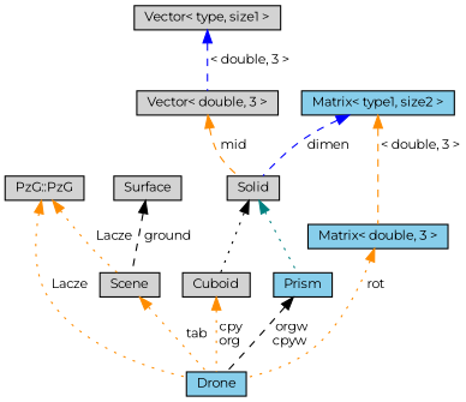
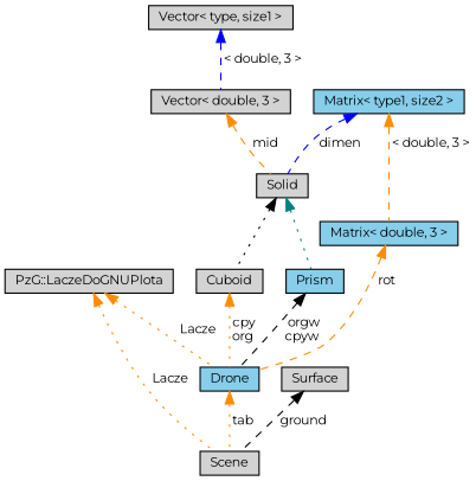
  digraph {
    fontname=Montserrat
    node [color=black fillcolor=lightgrey fontname=Montserrat fontsize=10 shape=record style=filled]
    edge [color=darkorange dir=back fontname=Montserrat fontsize=10 labelfontname=Helvetica labelfontsize=10 style=dotted]
    n1 [fontcolor=black height=0.2 label=Scene width=0.4]
-   n2 [height=0.2 label="PzG::PzG" width=0.4]
+   n2 [height=0.2 label="PzG::LaczeDoGNUPlota" width=0.4]
    n3 [fillcolor=skyblue height=0.2 label=Drone width=0.4]
    n4 [height=0.2 label="Vector\< double, 3 \>" width=0.4]
    n5 [height=0.2 label=Solid width=0.4]
    n6 [height=0.2 label=Cuboid width=0.4]
    n7 [fillcolor=skyblue height=0.2 label=Prism width=0.4]
    n8 [height=0.2 label="Vector\< type, size1 \>" width=0.4]
    n9 [fillcolor=skyblue height=0.2 label="Matrix\< double, 3 \>" width=0.4]
    n10 [fillcolor=skyblue height=0.2 label="Matrix\< type1, size2 \>" width=0.4]
    n11 [height=0.2 label=Surface width=0.4]
    n2 -> n1 [label=" Lacze"]
    n2 -> n3 [label=" Lacze"]
-   n1 -> n3 [label=" tab"]
+   n3 -> n1 [label=" tab"]
    n4 -> n5 [label=" mid" style=dashed]
    n5 -> n6 [color=black]
    n5 -> n7 [color=teal]
    n6 -> n3 [label=" cpy\norg"]
    n7 -> n3 [color=black label=" orgw\ncpyw" style=dashed]
    n8 -> n4 [color=blue label=" \< double, 3 \>" style=dashed]
-   n9 -> n3 [label=" rot"]
+   n9 -> n3 [label=" rot" style=dashed]
    n10 -> n5 [color=blue label=" dimen" style=dashed]
    n10 -> n9 [label=" \< double, 3 \>" style=dashed]
    n11 -> n1 [color=black label=" ground" style=dashed]
  }
